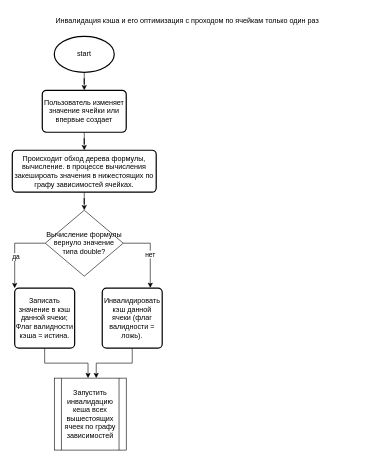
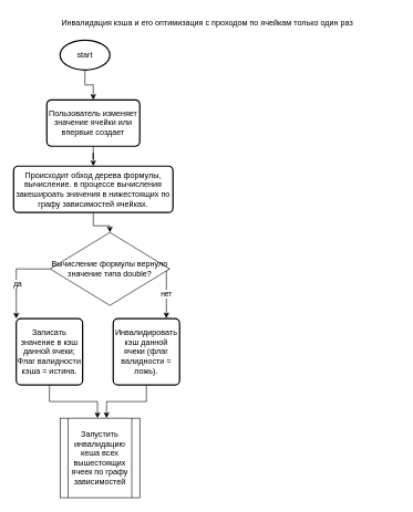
  <mxCell id="0" />
  <mxCell id="1" parent="0" />
  <mxCell id="2" value="&lt;div&gt;&lt;span class=&quot;element-hint glossary-term&quot;&gt;&lt;span class=&quot;element-hint__wrapper&quot;&gt;Инвалидация кэша&lt;/span&gt;&lt;/span&gt; и его оптимизация с проходом по ячейкам только один раз&lt;/div&gt;" style="text;html=1;strokeColor=none;fillColor=none;align=center;verticalAlign=middle;whiteSpace=wrap;rounded=0;" vertex="1" parent="1"><mxGeometry x="24" y="20" width="576" height="30" as="geometry" /></mxCell>
  <mxCell id="3" style="edgeStyle=orthogonalEdgeStyle;rounded=0;orthogonalLoop=1;jettySize=auto;html=1;" edge="1" parent="1" source="4" target="6"><mxGeometry relative="1" as="geometry" /></mxCell>
- <mxCell id="4" value="start" style="strokeWidth=2;html=1;shape=mxgraph.flowchart.start_1;whiteSpace=wrap;" vertex="1" parent="1"><mxGeometry x="90" y="60" width="100" height="60" as="geometry" /></mxCell>
+ <mxCell id="4" value="start" style="strokeWidth=2;html=1;shape=mxgraph.flowchart.start_1;whiteSpace=wrap;" vertex="1" parent="1"><mxGeometry x="90" y="60" width="75" height="45" as="geometry" /></mxCell>
  <mxCell id="5" style="edgeStyle=orthogonalEdgeStyle;rounded=0;orthogonalLoop=1;jettySize=auto;html=1;entryX=0.5;entryY=0;entryDx=0;entryDy=0;" edge="1" parent="1" source="6" target="8"><mxGeometry relative="1" as="geometry" /></mxCell>
  <mxCell id="6" value="Пользователь изменяет значение ячейки или впервые создает" style="rounded=1;whiteSpace=wrap;html=1;absoluteArcSize=1;arcSize=14;strokeWidth=2;" vertex="1" parent="1"><mxGeometry x="70" y="150" width="140" height="70" as="geometry" /></mxCell>
  <mxCell id="7" style="edgeStyle=orthogonalEdgeStyle;rounded=0;orthogonalLoop=1;jettySize=auto;html=1;entryX=0.5;entryY=0;entryDx=0;entryDy=0;" edge="1" parent="1" source="8" target="13"><mxGeometry relative="1" as="geometry" /></mxCell>
  <mxCell id="8" value="Происходит обход дерева формулы, вычисление. в процессе вычисления закешироать значения в нижестоящих по графу зависимостей ячейках." style="rounded=1;whiteSpace=wrap;html=1;absoluteArcSize=1;arcSize=14;strokeWidth=2;" vertex="1" parent="1"><mxGeometry x="20" y="250" width="240" height="70" as="geometry" /></mxCell>
  <mxCell id="9" style="edgeStyle=orthogonalEdgeStyle;rounded=0;orthogonalLoop=1;jettySize=auto;html=1;exitX=0;exitY=0.5;exitDx=0;exitDy=0;entryX=0;entryY=0;entryDx=0;entryDy=0;" edge="1" parent="1" source="13" target="15"><mxGeometry relative="1" as="geometry" /></mxCell>
  <mxCell id="10" value="да" style="edgeLabel;html=1;align=center;verticalAlign=middle;resizable=0;points=[];" vertex="1" connectable="0" parent="9"><mxGeometry x="0.166" y="1" relative="1" as="geometry"><mxPoint as="offset" /></mxGeometry></mxCell>
  <mxCell id="11" style="edgeStyle=orthogonalEdgeStyle;rounded=0;orthogonalLoop=1;jettySize=auto;html=1;entryX=0.801;entryY=-0.005;entryDx=0;entryDy=0;entryPerimeter=0;exitX=1;exitY=0.5;exitDx=0;exitDy=0;" edge="1" parent="1" source="13" target="18"><mxGeometry relative="1" as="geometry"><Array as="points"><mxPoint x="250" y="405" /></Array></mxGeometry></mxCell>
  <mxCell id="12" value="нет" style="edgeLabel;html=1;align=center;verticalAlign=middle;resizable=0;points=[];" vertex="1" connectable="0" parent="11"><mxGeometry x="0.068" y="-1" relative="1" as="geometry"><mxPoint as="offset" /></mxGeometry></mxCell>
- <mxCell id="13" value="Вычисление формулы вернуло значение типа double?" style="rhombus;whiteSpace=wrap;html=1;" vertex="1" parent="1"><mxGeometry x="75" y="350" width="130" height="110" as="geometry" /></mxCell>
+ <mxCell id="13" value="Вычисление формулы вернуло значение типа double?" style="rhombus;whiteSpace=wrap;html=1;" vertex="1" parent="1"><mxGeometry x="75" y="350" width="180" height="110" as="geometry" /></mxCell>
  <mxCell id="14" style="edgeStyle=orthogonalEdgeStyle;rounded=0;orthogonalLoop=1;jettySize=auto;html=1;entryX=0.469;entryY=0;entryDx=0;entryDy=0;entryPerimeter=0;" edge="1" parent="1" source="15" target="16"><mxGeometry relative="1" as="geometry" /></mxCell>
  <mxCell id="15" value="Записать значение в кэш данной ячеки; Флаг валидности кэша = истина." style="rounded=1;whiteSpace=wrap;html=1;absoluteArcSize=1;arcSize=14;strokeWidth=2;" vertex="1" parent="1"><mxGeometry x="24" y="480" width="100" height="100" as="geometry" /></mxCell>
  <mxCell id="16" value="Запустить инвалидацию кеша всех вышестоящих ячеек по графу зависимостей" style="shape=process;whiteSpace=wrap;html=1;backgroundOutline=1;" vertex="1" parent="1"><mxGeometry x="90" y="630" width="120" height="120" as="geometry" /></mxCell>
  <mxCell id="17" style="edgeStyle=orthogonalEdgeStyle;rounded=0;orthogonalLoop=1;jettySize=auto;html=1;exitX=0.5;exitY=1;exitDx=0;exitDy=0;entryX=0.583;entryY=0;entryDx=0;entryDy=0;entryPerimeter=0;" edge="1" parent="1" source="18" target="16"><mxGeometry relative="1" as="geometry" /></mxCell>
  <mxCell id="18" value="Инвалидировать кэш данной ячеки (флаг валидности = ложь). " style="rounded=1;whiteSpace=wrap;html=1;absoluteArcSize=1;arcSize=14;strokeWidth=2;" vertex="1" parent="1"><mxGeometry x="170" y="480" width="100" height="100" as="geometry" /></mxCell>
